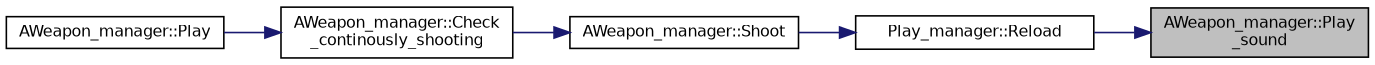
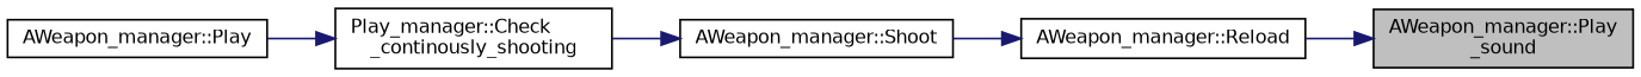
  digraph {
    rankdir=RL
    node [color=black fillcolor=white fontname=Helvetica fontsize=10 shape=record style=filled]
    edge [color=midnightblue dir=back fontname=Helvetica fontsize=10 labelfontname=Helvetica labelfontsize=10 style=solid]
    n1 [fillcolor=grey75 fontcolor=black height=0.2 label="AWeapon_manager::Play\l_sound" width=0.4]
-   n2 [height=0.2 label="Play_manager::Reload" width=0.4]
+   n2 [height=0.2 label="AWeapon_manager::Reload" width=0.4]
    n3 [height=0.2 label="AWeapon_manager::Shoot" width=0.4]
-   n4 [height=0.2 label="AWeapon_manager::Check\l_continously_shooting" width=0.4]
+   n4 [height=0.2 label="Play_manager::Check\l_continously_shooting" width=0.4]
    n5 [height=0.2 label="AWeapon_manager::Play" width=0.4]
    n1 -> n2
    n2 -> n3
    n3 -> n4
    n4 -> n5
  }
